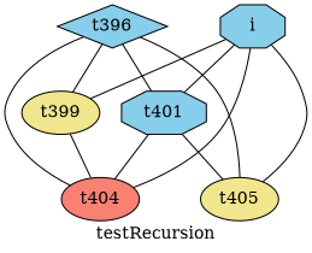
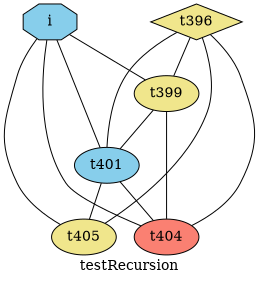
  graph {
    label=testRecursion
    node [fillcolor=khaki shape=ellipse style=filled]
-   n1 [fillcolor=skyblue label=t396 shape=diamond]
+   n1 [label=t396 shape=diamond]
    n2 [label=t399]
-   n3 [fillcolor=skyblue label=t401 shape=octagon]
+   n3 [fillcolor=skyblue label=t401]
    n4 [fillcolor=salmon label=t404]
    n5 [label=t405]
    n6 [fillcolor=skyblue label=i shape=octagon]
    n1 -- n2
    n1 -- n3
    n1 -- n4
    n1 -- n5
+   n2 -- n3
    n2 -- n4
    n3 -- n4
    n3 -- n5
    n6 -- n2
    n6 -- n3
    n6 -- n4
    n6 -- n5
  }
